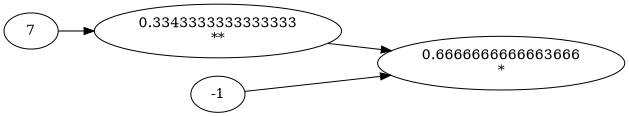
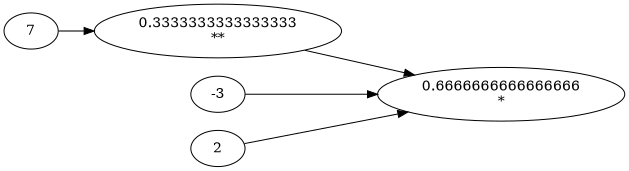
  digraph {
    rankdir=LR
-   n1 [label="0.6666666666663666\n*"]
-   n2 [label="0.3343333333333333\n**"]
-   n3 [label=-1]
+   n1 [label="0.6666666666666666\n*"]
+   n2 [label="0.3333333333333333\n**"]
+   n3 [label=-3]
    n4 [label=7]
+   n5 [label=2]
    n2 -> n1
    n3 -> n1
    n4 -> n2
+   n5 -> n1
  }
